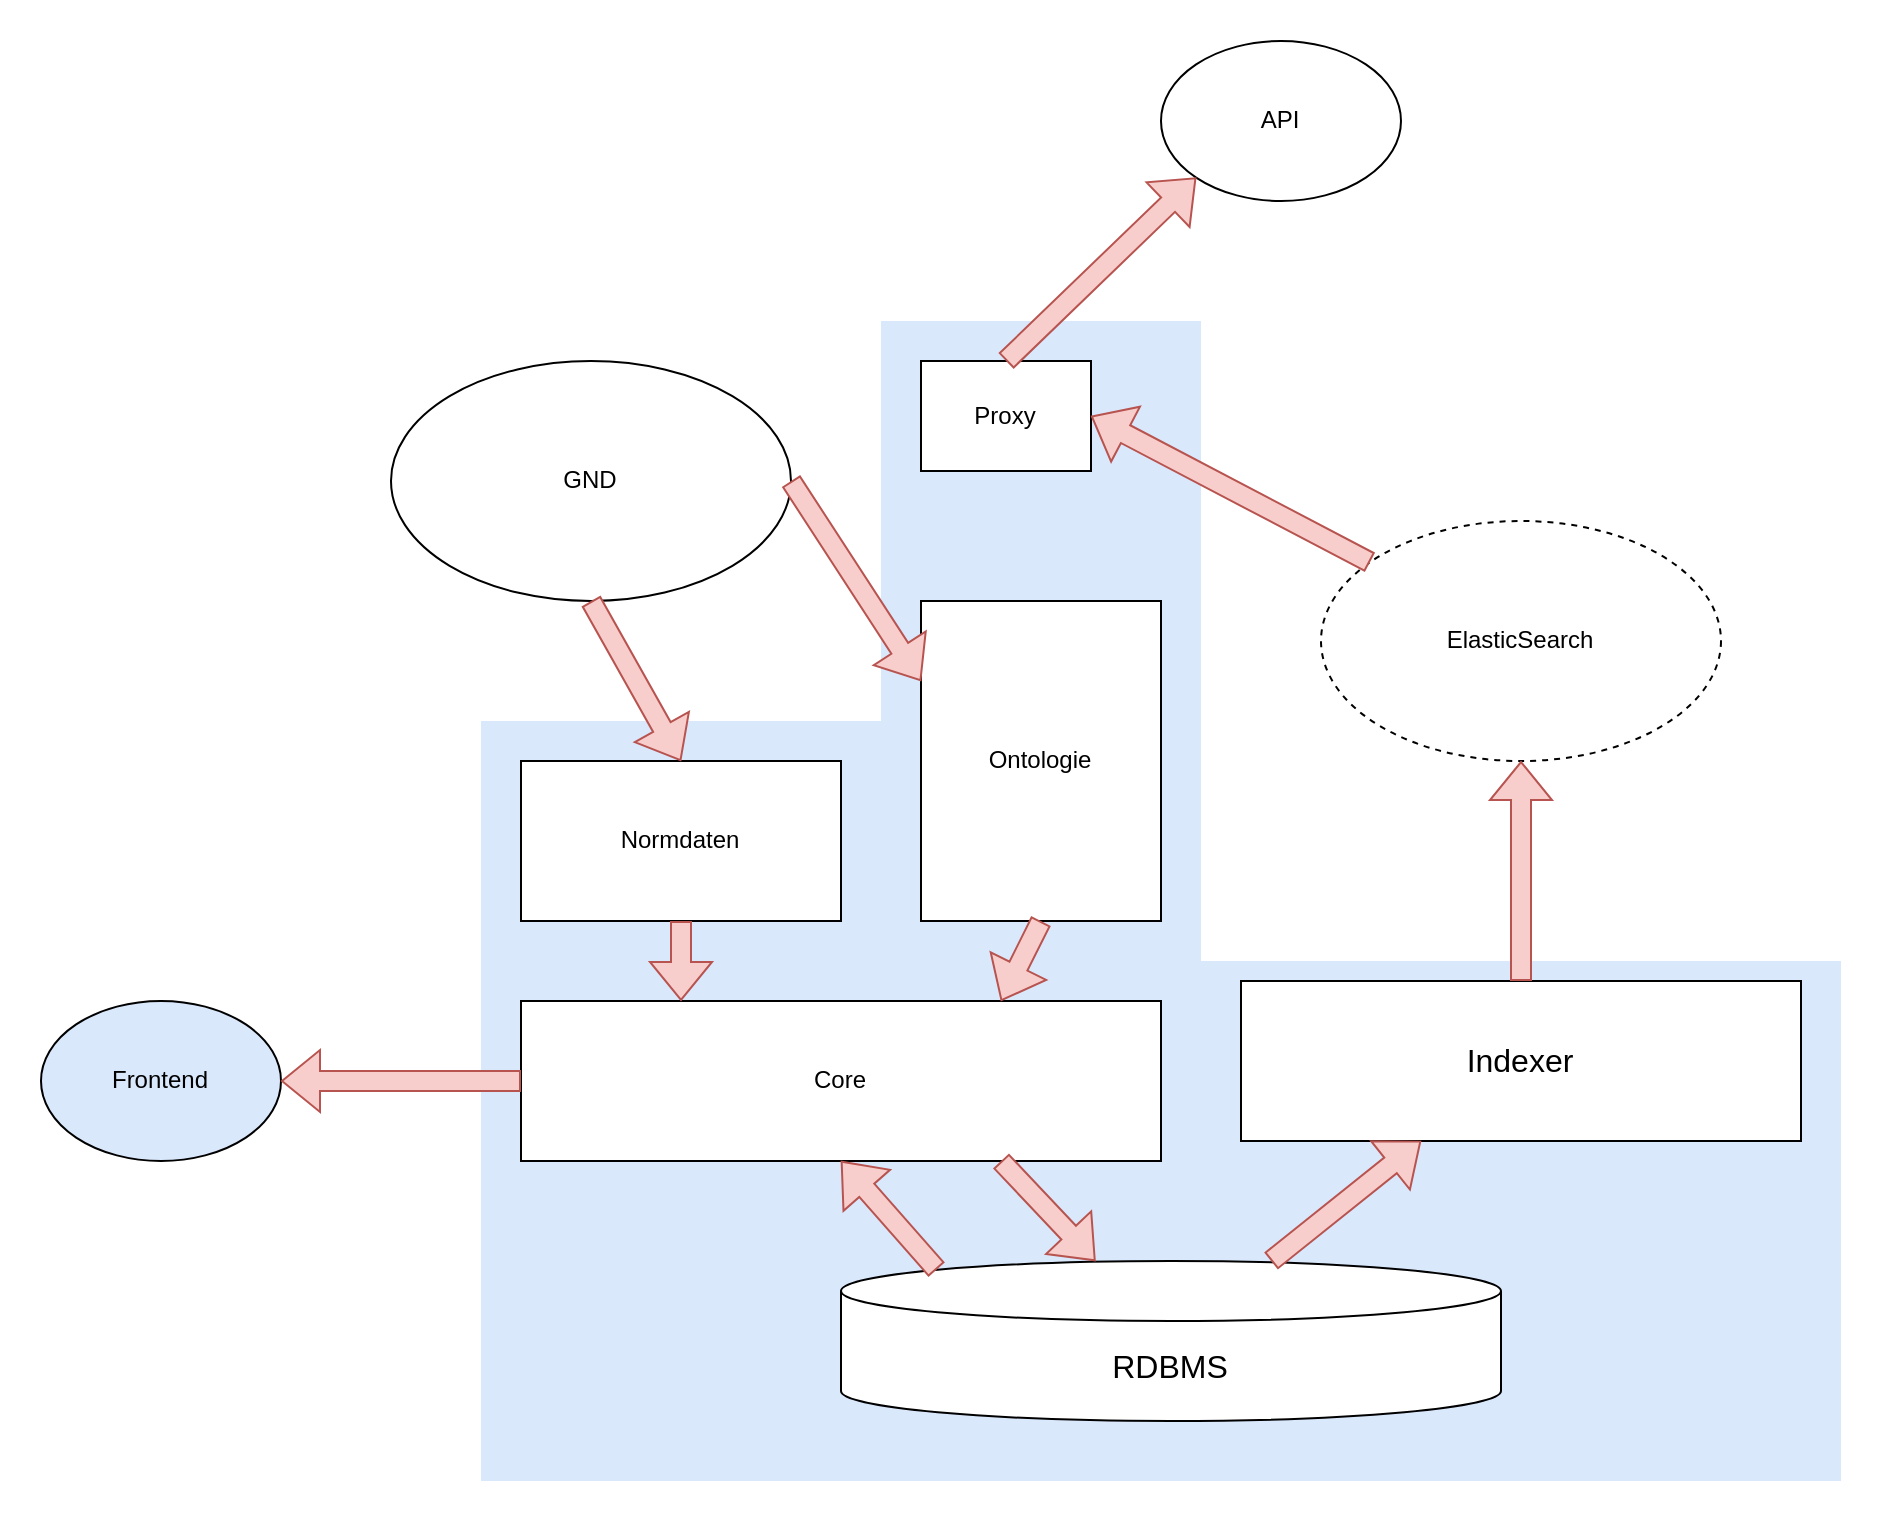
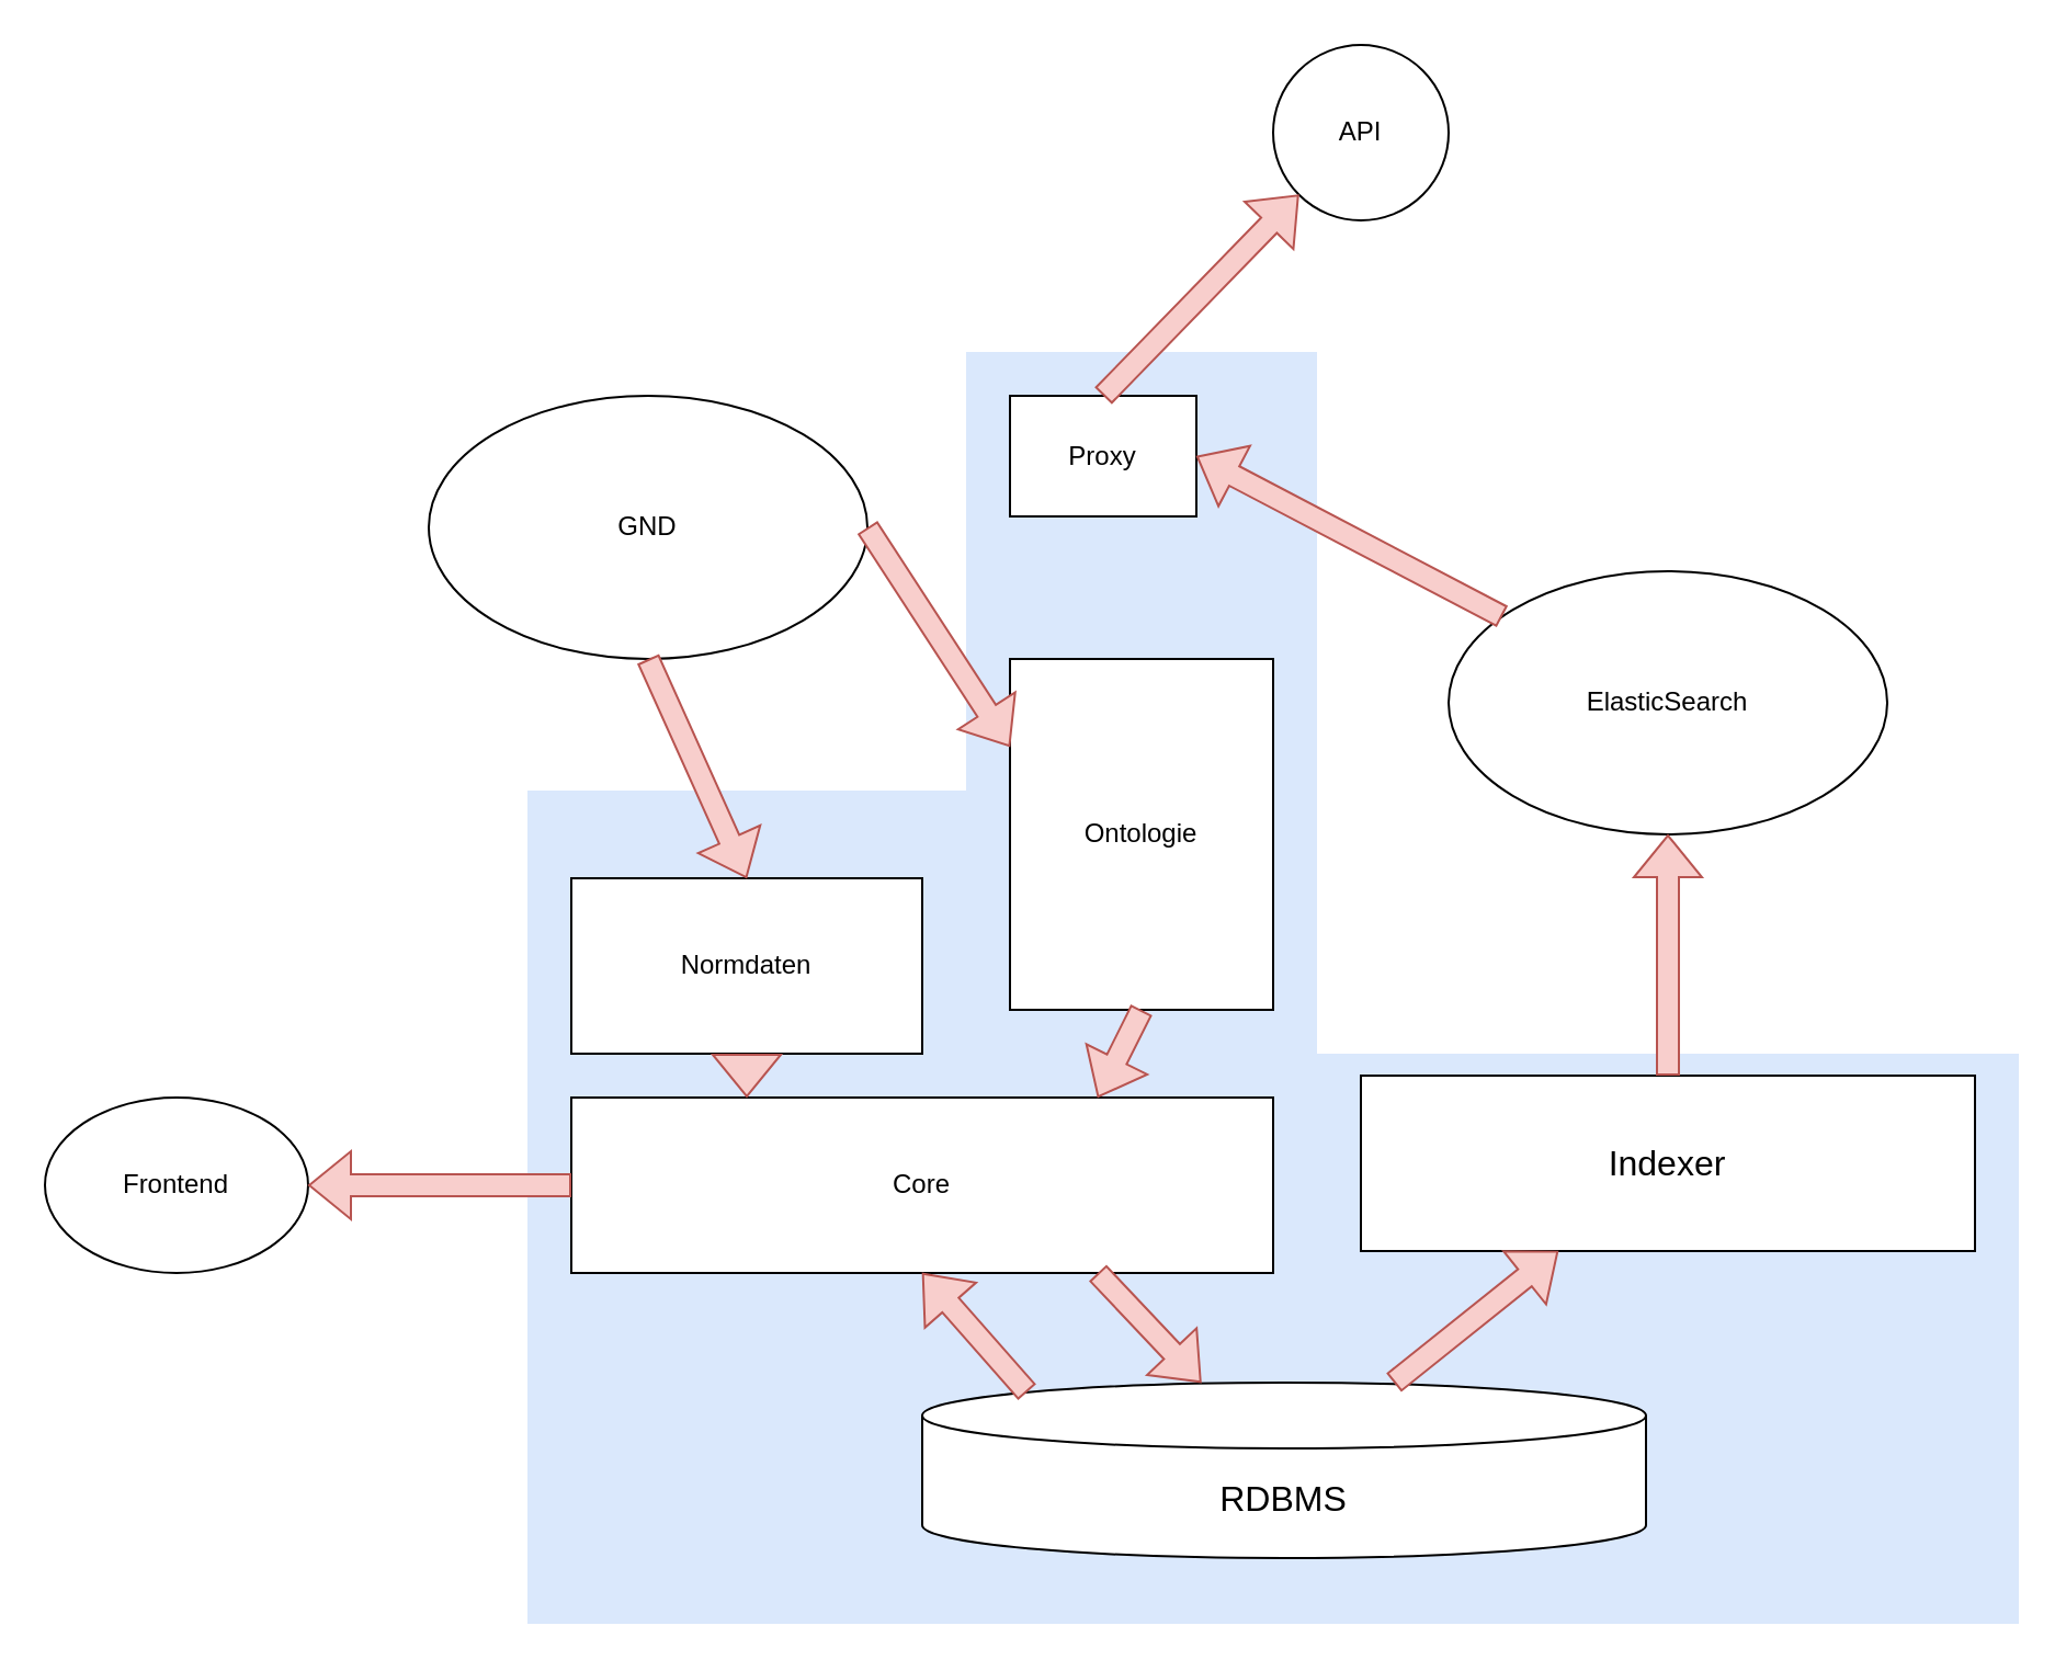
  <mxCell id="0" />
  <mxCell id="1" parent="0" />
  <mxCell id="2" value="" style="rounded=0;whiteSpace=wrap;html=1;fontSize=16;fillColor=#dae8fc;strokeColor=none;" vertex="1" parent="1"><mxGeometry x="440" y="160" width="160" height="200" as="geometry" /></mxCell>
  <mxCell id="3" value="" style="rounded=0;whiteSpace=wrap;html=1;fontSize=16;fillColor=#dae8fc;strokeColor=none;" vertex="1" parent="1"><mxGeometry x="600" y="480" width="320" height="260" as="geometry" /></mxCell>
  <mxCell id="4" value="" style="rounded=0;whiteSpace=wrap;html=1;fontSize=16;fillColor=#dae8fc;strokeColor=none;" vertex="1" parent="1"><mxGeometry x="240" y="360" width="360" height="380" as="geometry" /></mxCell>
- <mxCell id="5" value="Normdaten" style="rounded=0;whiteSpace=wrap;html=1;" vertex="1" parent="1"><mxGeometry x="260" y="380" width="160" height="80" as="geometry" /></mxCell>
+ <mxCell id="5" value="Normdaten" style="rounded=0;whiteSpace=wrap;html=1;" vertex="1" parent="1"><mxGeometry x="260" y="400" width="160" height="80" as="geometry" /></mxCell>
  <mxCell id="6" value="Ontologie" style="rounded=0;whiteSpace=wrap;html=1;" vertex="1" parent="1"><mxGeometry x="460" y="300" width="120" height="160" as="geometry" /></mxCell>
  <mxCell id="7" value="Core" style="rounded=0;whiteSpace=wrap;html=1;" vertex="1" parent="1"><mxGeometry x="260" y="500" width="320" height="80" as="geometry" /></mxCell>
  <mxCell id="8" value="Proxy" style="rounded=0;whiteSpace=wrap;html=1;" vertex="1" parent="1"><mxGeometry x="460" y="180" width="85" height="55" as="geometry" /></mxCell>
- <mxCell id="9" value="Frontend" style="ellipse;whiteSpace=wrap;html=1;fillColor=#dae8fc;" vertex="1" parent="1"><mxGeometry x="20" y="500" width="120" height="80" as="geometry" /></mxCell>
- <mxCell id="10" value="API" style="ellipse;whiteSpace=wrap;html=1;" vertex="1" parent="1"><mxGeometry x="580" y="20" width="120" height="80" as="geometry" /></mxCell>
+ <mxCell id="9" value="Frontend" style="ellipse;whiteSpace=wrap;html=1;" vertex="1" parent="1"><mxGeometry x="20" y="500" width="120" height="80" as="geometry" /></mxCell>
+ <mxCell id="10" value="API" style="ellipse;whiteSpace=wrap;html=1;" vertex="1" parent="1"><mxGeometry x="580" y="20" width="80" height="80" as="geometry" /></mxCell>
  <mxCell id="11" value="" style="edgeStyle=orthogonalEdgeStyle;rounded=0;orthogonalLoop=1;jettySize=auto;html=1;fontSize=16;" edge="1" parent="1" source="12" target="3"><mxGeometry relative="1" as="geometry" /></mxCell>
- <mxCell id="12" value="ElasticSearch" style="ellipse;whiteSpace=wrap;html=1;dashed=1;" vertex="1" parent="1"><mxGeometry x="660" y="260" width="200" height="120" as="geometry" /></mxCell>
+ <mxCell id="12" value="ElasticSearch" style="ellipse;whiteSpace=wrap;html=1;" vertex="1" parent="1"><mxGeometry x="660" y="260" width="200" height="120" as="geometry" /></mxCell>
  <mxCell id="13" value="Indexer" style="rounded=0;whiteSpace=wrap;html=1;fontSize=16;" vertex="1" parent="1"><mxGeometry x="620" y="490" width="280" height="80" as="geometry" /></mxCell>
  <mxCell id="14" value="GND" style="ellipse;whiteSpace=wrap;html=1;" vertex="1" parent="1"><mxGeometry x="195" y="180" width="200" height="120" as="geometry" /></mxCell>
  <mxCell id="15" value="RDBMS" style="shape=cylinder3;whiteSpace=wrap;html=1;boundedLbl=1;backgroundOutline=1;size=15;fontSize=16;" vertex="1" parent="1"><mxGeometry x="420" y="630" width="330" height="80" as="geometry" /></mxCell>
  <mxCell id="16" value="" style="shape=flexArrow;endArrow=classic;html=1;rounded=0;fontSize=16;entryX=0.5;entryY=1;entryDx=0;entryDy=0;fillColor=#f8cecc;strokeColor=#b85450;" edge="1" parent="1" source="13" target="12"><mxGeometry width="50" height="50" relative="1" as="geometry"><mxPoint x="460" y="450" as="sourcePoint" /><mxPoint x="510" y="400" as="targetPoint" /></mxGeometry></mxCell>
  <mxCell id="17" value="" style="shape=flexArrow;endArrow=classic;html=1;rounded=0;fontSize=16;fillColor=#f8cecc;strokeColor=#b85450;" edge="1" parent="1" source="15" target="13"><mxGeometry width="50" height="50" relative="1" as="geometry"><mxPoint x="770" y="840" as="sourcePoint" /><mxPoint x="770" y="720" as="targetPoint" /></mxGeometry></mxCell>
  <mxCell id="18" value="" style="shape=flexArrow;endArrow=classic;html=1;rounded=0;fontSize=16;fillColor=#f8cecc;strokeColor=#b85450;exitX=0.75;exitY=1;exitDx=0;exitDy=0;" edge="1" parent="1" source="7" target="15"><mxGeometry width="50" height="50" relative="1" as="geometry"><mxPoint x="648.846" y="640" as="sourcePoint" /><mxPoint x="716.154" y="590" as="targetPoint" /></mxGeometry></mxCell>
  <mxCell id="19" value="" style="shape=flexArrow;endArrow=classic;html=1;rounded=0;fontSize=16;fillColor=#f8cecc;strokeColor=#b85450;entryX=0;entryY=0.25;entryDx=0;entryDy=0;exitX=1;exitY=0.5;exitDx=0;exitDy=0;" edge="1" parent="1" source="14" target="6"><mxGeometry width="50" height="50" relative="1" as="geometry"><mxPoint x="658.846" y="650" as="sourcePoint" /><mxPoint x="726.154" y="600" as="targetPoint" /></mxGeometry></mxCell>
  <mxCell id="20" value="" style="shape=flexArrow;endArrow=classic;html=1;rounded=0;fontSize=16;fillColor=#f8cecc;strokeColor=#b85450;entryX=0.5;entryY=0;entryDx=0;entryDy=0;exitX=0.5;exitY=1;exitDx=0;exitDy=0;" edge="1" parent="1" source="14" target="5"><mxGeometry width="50" height="50" relative="1" as="geometry"><mxPoint x="668.846" y="660" as="sourcePoint" /><mxPoint x="736.154" y="610" as="targetPoint" /></mxGeometry></mxCell>
  <mxCell id="21" value="" style="shape=flexArrow;endArrow=classic;html=1;rounded=0;fontSize=16;fillColor=#f8cecc;strokeColor=#b85450;entryX=0.25;entryY=0;entryDx=0;entryDy=0;exitX=0.5;exitY=1;exitDx=0;exitDy=0;" edge="1" parent="1" source="5" target="7"><mxGeometry width="50" height="50" relative="1" as="geometry"><mxPoint x="290" y="310" as="sourcePoint" /><mxPoint x="350" y="390" as="targetPoint" /></mxGeometry></mxCell>
  <mxCell id="22" value="" style="shape=flexArrow;endArrow=classic;html=1;rounded=0;fontSize=16;fillColor=#f8cecc;strokeColor=#b85450;entryX=0.75;entryY=0;entryDx=0;entryDy=0;exitX=0.5;exitY=1;exitDx=0;exitDy=0;" edge="1" parent="1" source="6" target="7"><mxGeometry width="50" height="50" relative="1" as="geometry"><mxPoint x="350" y="470" as="sourcePoint" /><mxPoint x="350" y="510" as="targetPoint" /></mxGeometry></mxCell>
  <mxCell id="23" value="" style="shape=flexArrow;endArrow=classic;html=1;rounded=0;fontSize=16;fillColor=#f8cecc;strokeColor=#b85450;exitX=0.145;exitY=0;exitDx=0;exitDy=4.35;entryX=0.5;entryY=1;entryDx=0;entryDy=0;exitPerimeter=0;" edge="1" parent="1" source="15" target="7"><mxGeometry width="50" height="50" relative="1" as="geometry"><mxPoint x="510" y="590" as="sourcePoint" /><mxPoint x="557.222" y="640" as="targetPoint" /></mxGeometry></mxCell>
  <mxCell id="24" value="" style="shape=flexArrow;endArrow=classic;html=1;rounded=0;fontSize=16;fillColor=#f8cecc;strokeColor=#b85450;entryX=1;entryY=0.5;entryDx=0;entryDy=0;" edge="1" parent="1" source="7" target="9"><mxGeometry width="50" height="50" relative="1" as="geometry"><mxPoint x="520" y="600" as="sourcePoint" /><mxPoint x="567.222" y="650" as="targetPoint" /></mxGeometry></mxCell>
  <mxCell id="25" value="" style="shape=flexArrow;endArrow=classic;html=1;rounded=0;fontSize=16;entryX=1;entryY=0.5;entryDx=0;entryDy=0;fillColor=#f8cecc;strokeColor=#b85450;" edge="1" parent="1" source="12" target="8"><mxGeometry width="50" height="50" relative="1" as="geometry"><mxPoint x="770" y="510" as="sourcePoint" /><mxPoint x="770" y="390" as="targetPoint" /></mxGeometry></mxCell>
  <mxCell id="26" value="" style="shape=flexArrow;endArrow=classic;html=1;rounded=0;fontSize=16;entryX=0;entryY=1;entryDx=0;entryDy=0;fillColor=#f8cecc;strokeColor=#b85450;exitX=0.5;exitY=0;exitDx=0;exitDy=0;" edge="1" parent="1" source="8" target="10"><mxGeometry width="50" height="50" relative="1" as="geometry"><mxPoint x="780" y="520" as="sourcePoint" /><mxPoint x="780" y="400" as="targetPoint" /></mxGeometry></mxCell>
